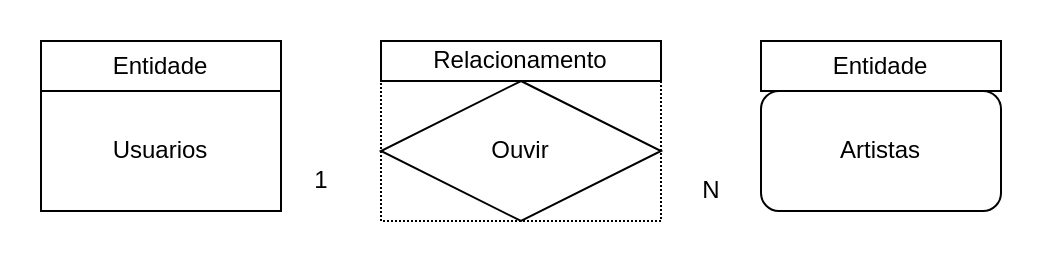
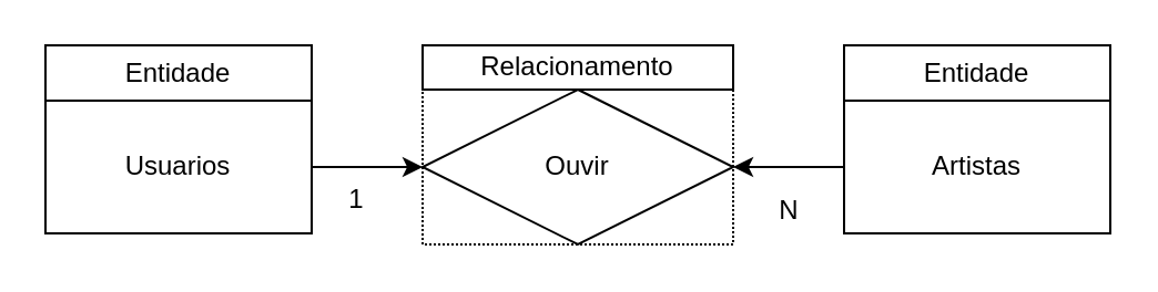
  <mxCell id="0" />
  <mxCell id="1" parent="0" />
  <mxCell id="2" value="" style="whiteSpace=wrap;html=1;dashed=1;dashPattern=1 1;" parent="1" vertex="1"><mxGeometry x="190" y="40" width="140" height="70" as="geometry" /></mxCell>
+ <mxCell id="3" style="edgeStyle=orthogonalEdgeStyle;rounded=0;orthogonalLoop=1;jettySize=auto;html=1;" parent="1" source="4" target="7" edge="1"><mxGeometry relative="1" as="geometry" /></mxCell>
  <mxCell id="4" value="Usuarios" style="whiteSpace=wrap;html=1;" parent="1" vertex="1"><mxGeometry x="20" y="45" width="120" height="60" as="geometry" /></mxCell>
- <mxCell id="6" value="Artistas" style="whiteSpace=wrap;html=1;rounded=1;" parent="1" vertex="1"><mxGeometry x="380" y="45" width="120" height="60" as="geometry" /></mxCell>
+ <mxCell id="5" value="" style="edgeStyle=orthogonalEdgeStyle;rounded=0;orthogonalLoop=1;jettySize=auto;html=1;" parent="1" source="6" target="7" edge="1"><mxGeometry relative="1" as="geometry" /></mxCell>
+ <mxCell id="6" value="Artistas" style="whiteSpace=wrap;html=1;" parent="1" vertex="1"><mxGeometry x="380" y="45" width="120" height="60" as="geometry" /></mxCell>
  <mxCell id="7" value="Ouvir" style="rhombus;whiteSpace=wrap;html=1;" parent="1" vertex="1"><mxGeometry x="190" y="40" width="140" height="70" as="geometry" /></mxCell>
  <mxCell id="8" value="1" style="text;html=1;align=center;verticalAlign=middle;resizable=0;points=[];autosize=1;" parent="1" vertex="1"><mxGeometry x="150" y="80" width="20" height="20" as="geometry" /></mxCell>
  <mxCell id="9" value="N" style="text;html=1;align=center;verticalAlign=middle;resizable=0;points=[];autosize=1;" parent="1" vertex="1"><mxGeometry x="345" y="85" width="20" height="20" as="geometry" /></mxCell>
  <mxCell id="10" value="Entidade" style="whiteSpace=wrap;html=1;" parent="1" vertex="1"><mxGeometry x="20" y="20" width="120" height="25" as="geometry" /></mxCell>
  <mxCell id="11" value="Entidade" style="whiteSpace=wrap;html=1;" parent="1" vertex="1"><mxGeometry x="380" y="20" width="120" height="25" as="geometry" /></mxCell>
  <mxCell id="12" value="Relacionamento" style="whiteSpace=wrap;html=1;" parent="1" vertex="1"><mxGeometry x="190" y="20" width="140" height="20" as="geometry" /></mxCell>
